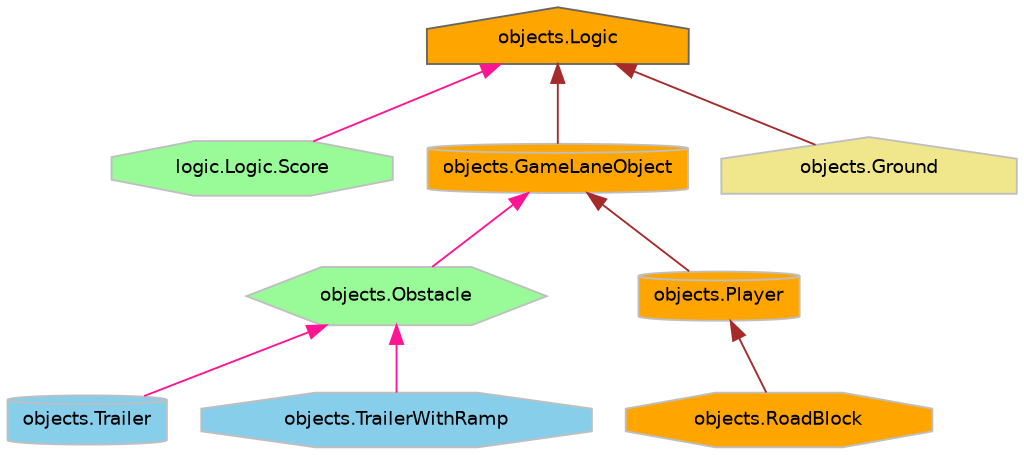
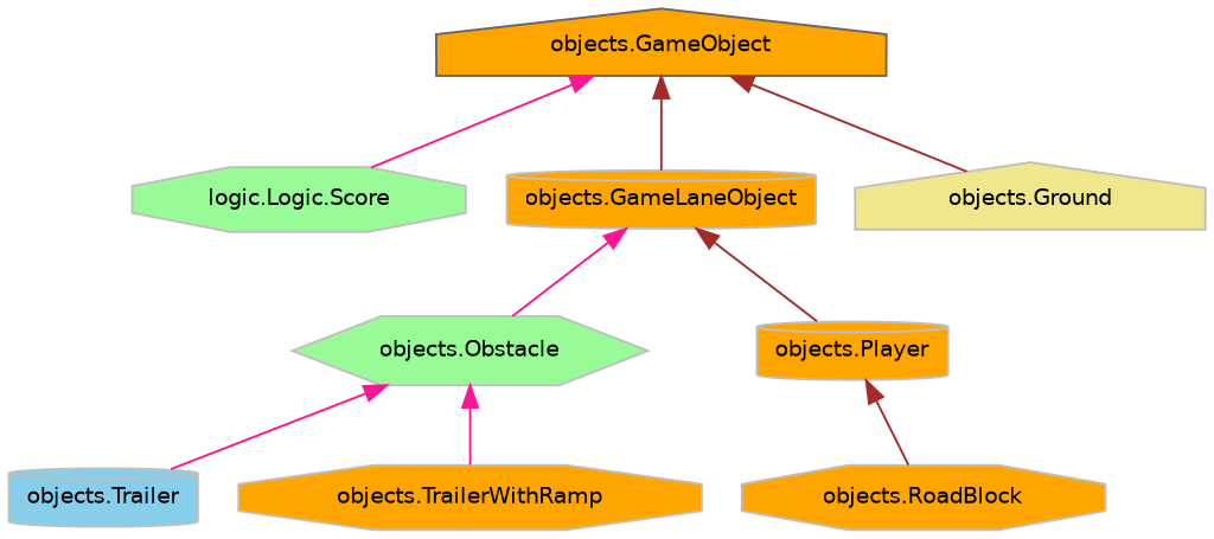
  digraph {
    node [color=grey75 fillcolor=orange fontname=Helvetica fontsize=10 shape=octagon style=filled]
    edge [color=deeppink dir=back fontname=Helvetica fontsize=10 labelfontname=Helvetica labelfontsize=10 style=solid]
-   n1 [color=gray40 fontcolor=black height=0.2 label="objects.Logic" shape=house width=0.4]
+   n1 [color=gray40 fontcolor=black height=0.2 label="objects.GameObject" shape=house width=0.4]
    n2 [fillcolor=palegreen height=0.2 label="logic.Logic.Score" width=0.4]
    n3 [height=0.2 label="objects.GameLaneObject" shape=cylinder width=0.4]
    n4 [fillcolor=khaki height=0.2 label="objects.Ground" shape=house width=0.4]
    n5 [fillcolor=palegreen height=0.2 label="objects.Obstacle" shape=hexagon width=0.4]
    n6 [height=0.2 label="objects.Player" shape=cylinder width=0.4]
    n7 [fillcolor=skyblue height=0.2 label="objects.Trailer" shape=cylinder width=0.4]
-   n8 [fillcolor=skyblue height=0.2 label="objects.TrailerWithRamp" width=0.4]
+   n8 [height=0.2 label="objects.TrailerWithRamp" width=0.4]
    n9 [height=0.2 label="objects.RoadBlock" width=0.4]
    n1 -> n2
    n1 -> n3 [color=brown]
    n1 -> n4 [color=brown]
    n3 -> n5
    n3 -> n6 [color=brown]
    n5 -> n7
    n5 -> n8
    n6 -> n9 [color=brown]
  }
